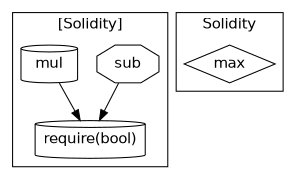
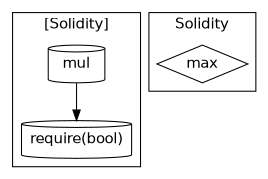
  strict digraph {
    fontname="DejaVu Sans"
    node [fontname="DejaVu Sans" shape=cylinder]
    edge [fontname="DejaVu Sans"]
-   n1 [label=sub shape=octagon]
    "require(bool)"
    n3 [label=mul]
    n4 [label=max shape=diamond]
    subgraph cluster_1 {
      label="[Solidity]"
-     n1
      "require(bool)"
      n3
    }
    subgraph cluster_2 {
      label=Solidity
      n4
    }
-   n1 -> "require(bool)"
    n3 -> "require(bool)"
  }
